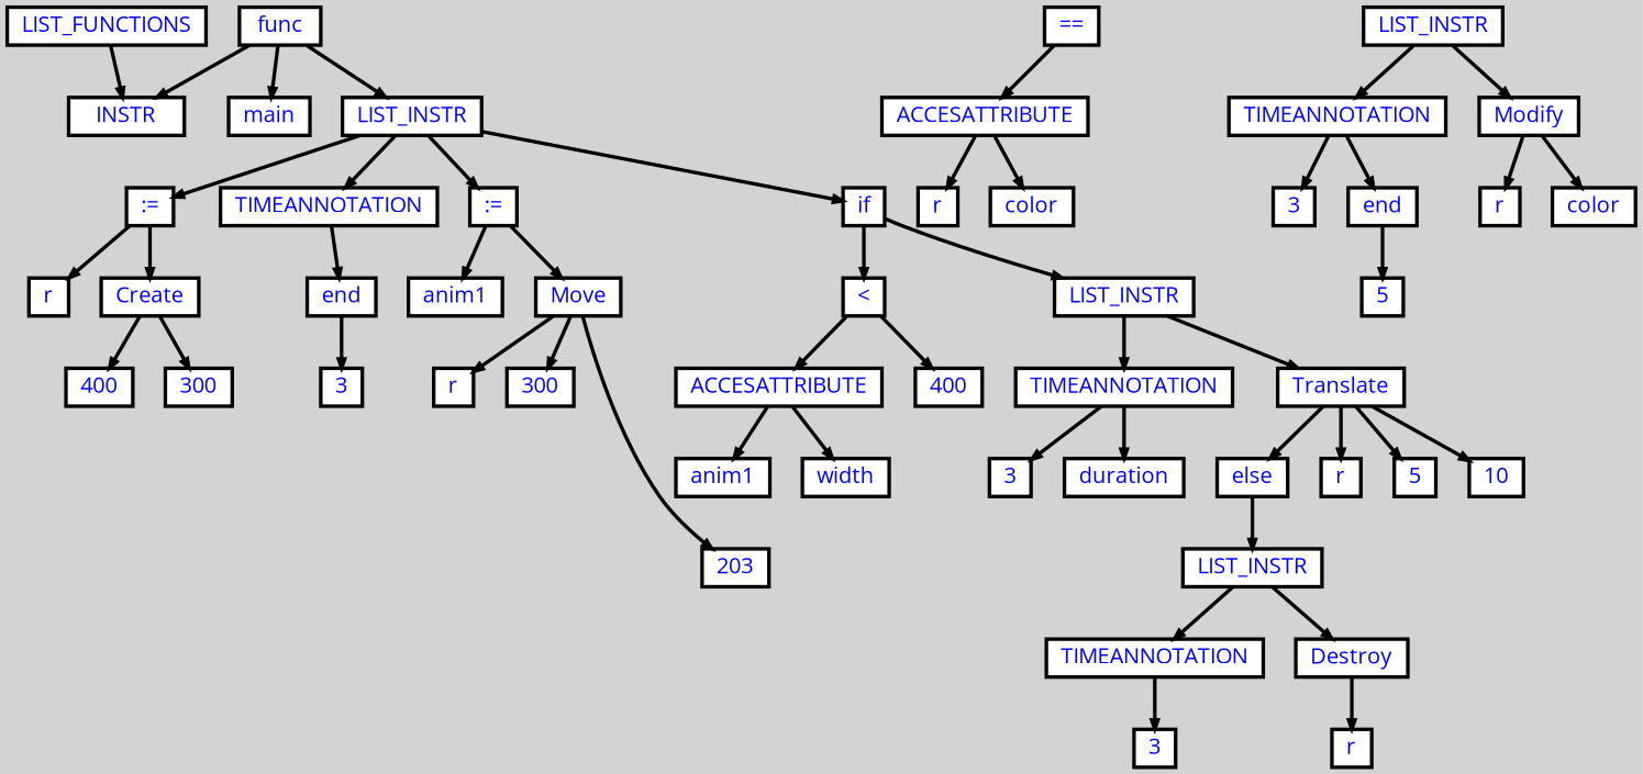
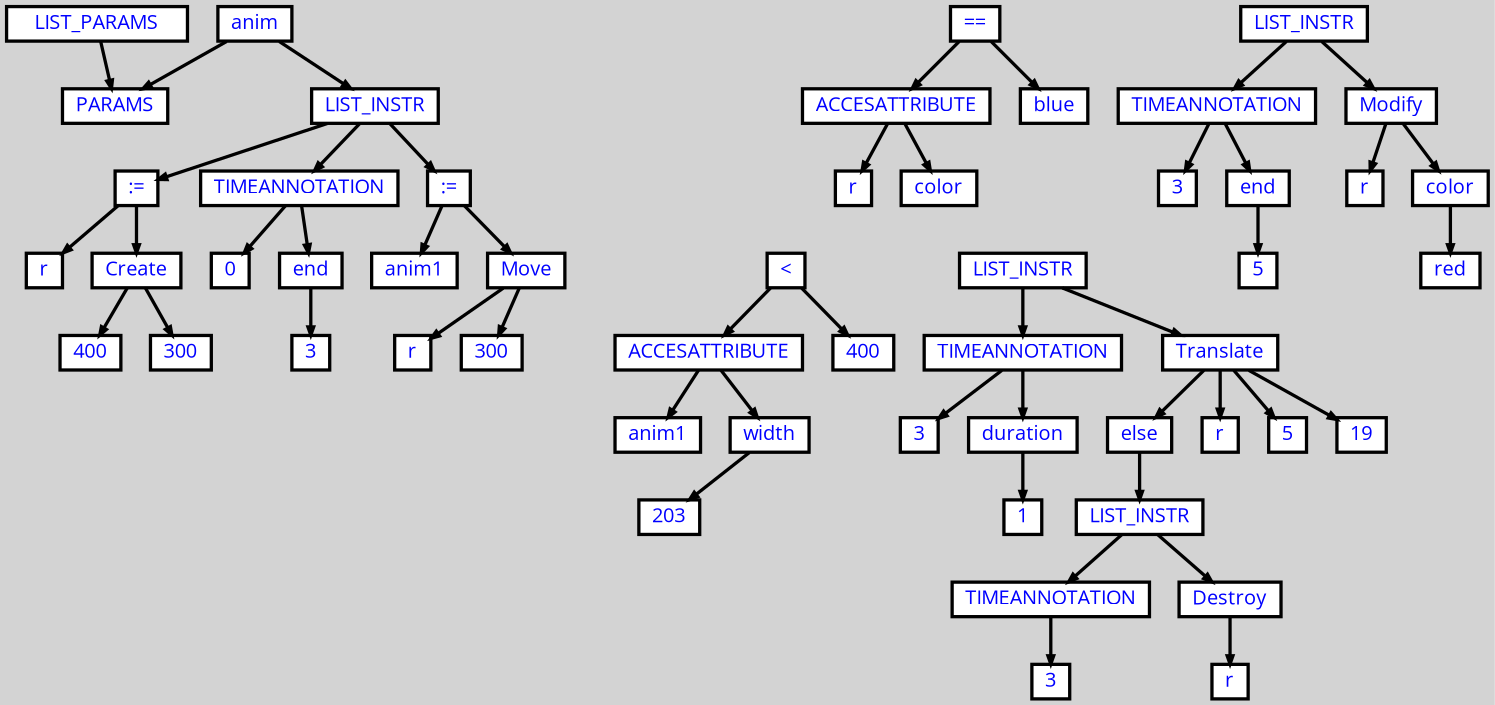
  digraph {
    bgcolor=lightgrey
    fontname="Open Sans"
    ordering=out
    ranksep=.4
    node [color=black fillcolor=white fixedsize=false fontcolor=blue fontname="Open Sans" fontsize=12 shape=box style="filled, solid, bold"]
    edge [arrowsize=.5 color=black fontname="Open Sans" style=bold]
-   n1 [height=.25 label=LIST_FUNCTIONS width=.25]
-   n2 [height=.25 label=INSTR width=.25]
-   n3 [height=.25 label=func width=.25]
-   n4 [height=.25 label=main width=.25]
+   n1 [height=.25 label=LIST_PARAMS width=.25]
+   n2 [height=.25 label=PARAMS width=.25]
+   n3 [height=.25 label=anim width=.25]
    n5 [height=.25 label=LIST_INSTR width=.25]
    n6 [height=.25 label=":=" width=.25]
    n7 [height=.25 label=TIMEANNOTATION width=.25]
    n8 [height=.25 label=":=" width=.25]
-   n9 [height=.25 label=if width=.25]
    n10 [height=.25 label=r width=.25]
    n11 [height=.25 label=Create width=.25]
+   n12 [height=.25 label=0 width=.25]
    n13 [height=.25 label=end width=.25]
    n14 [height=.25 label=anim1 width=.25]
    n15 [height=.25 label=Move width=.25]
    n16 [height=.25 label="<" width=.25]
    n17 [height=.25 label=LIST_INSTR width=.25]
    n18 [height=.25 label=400 width=.25]
    n19 [height=.25 label=300 width=.25]
    n20 [height=.25 label=3 width=.25]
    n21 [height=.25 label=r width=.25]
    n22 [height=.25 label=300 width=.25]
    n23 [height=.25 label=203 width=.25]
    n24 [height=.25 label=ACCESATTRIBUTE width=.25]
    n25 [height=.25 label=400 width=.25]
    n26 [height=.25 label=TIMEANNOTATION width=.25]
    n27 [height=.25 label=Translate width=.25]
    n28 [height=.25 label=else width=.25]
    n29 [height=.25 label=LIST_INSTR width=.25]
    n30 [height=.25 label=anim1 width=.25]
    n31 [height=.25 label=width width=.25]
    n32 [height=.25 label=3 width=.25]
    n33 [height=.25 label=duration width=.25]
    n34 [height=.25 label=r width=.25]
    n35 [height=.25 label=5 width=.25]
-   n36 [height=.25 label=10 width=.25]
+   n36 [height=.25 label=19 width=.25]
+   n37 [height=.25 label=1 width=.25]
    n38 [height=.25 label="==" width=.25]
    n39 [height=.25 label=ACCESATTRIBUTE width=.25]
+   n40 [height=.25 label=blue width=.25]
    n41 [height=.25 label=LIST_INSTR width=.25]
    n42 [height=.25 label=TIMEANNOTATION width=.25]
    n43 [height=.25 label=Modify width=.25]
    n44 [height=.25 label=r width=.25]
    n45 [height=.25 label=color width=.25]
    n46 [height=.25 label=3 width=.25]
    n47 [height=.25 label=end width=.25]
    n48 [height=.25 label=r width=.25]
    n49 [height=.25 label=color width=.25]
    n50 [height=.25 label=5 width=.25]
+   n51 [height=.25 label=red width=.25]
    n52 [height=.25 label=TIMEANNOTATION width=.25]
    n53 [height=.25 label=Destroy width=.25]
    n54 [height=.25 label=3 width=.25]
    n55 [height=.25 label=r width=.25]
    n1 -> n2
    n3 -> n2
-   n3 -> n4
    n3 -> n5
    n5 -> n6
    n5 -> n7
    n5 -> n8
-   n5 -> n9
    n6 -> n10
    n6 -> n11
+   n7 -> n12
    n7 -> n13
    n8 -> n14
    n8 -> n15
-   n9 -> n16
-   n9 -> n17
    n11 -> n18
    n11 -> n19
    n13 -> n20
    n15 -> n21
    n15 -> n22
-   n15 -> n23
+   n31 -> n23
    n16 -> n24
    n16 -> n25
    n17 -> n26
    n17 -> n27
    n24 -> n30
    n24 -> n31
    n26 -> n32
    n26 -> n33
    n27 -> n28
    n27 -> n34
    n27 -> n35
    n27 -> n36
    n28 -> n29
    n29 -> n52
    n29 -> n53
+   n33 -> n37
    n38 -> n39
+   n38 -> n40
    n39 -> n44
    n39 -> n45
    n41 -> n42
    n41 -> n43
    n42 -> n46
    n42 -> n47
    n43 -> n48
    n43 -> n49
    n47 -> n50
+   n49 -> n51
    n52 -> n54
    n53 -> n55
  }
